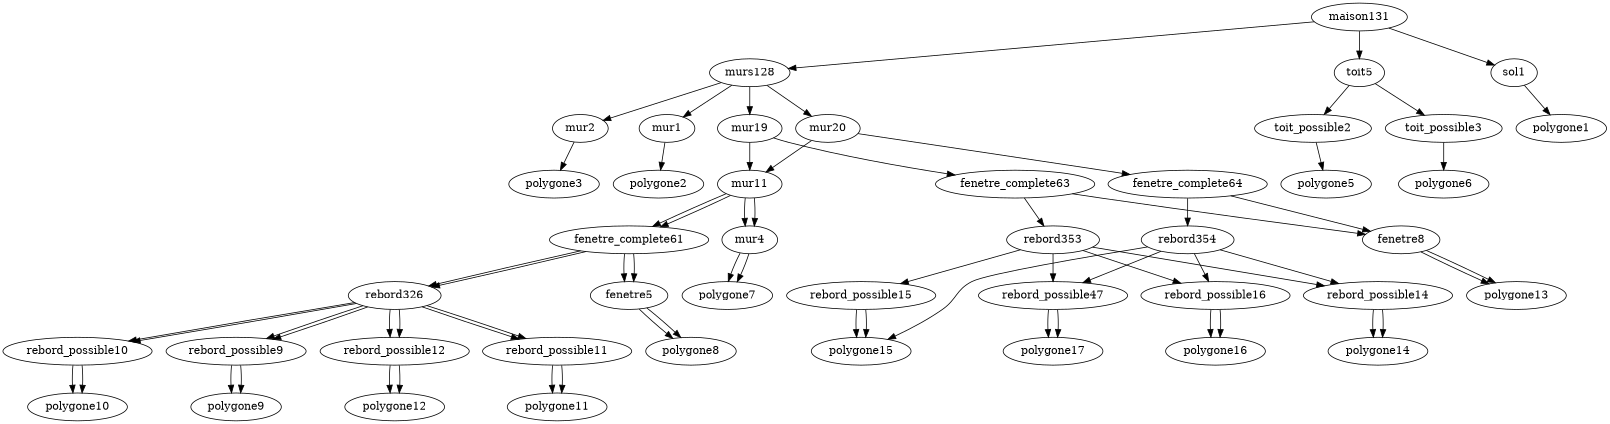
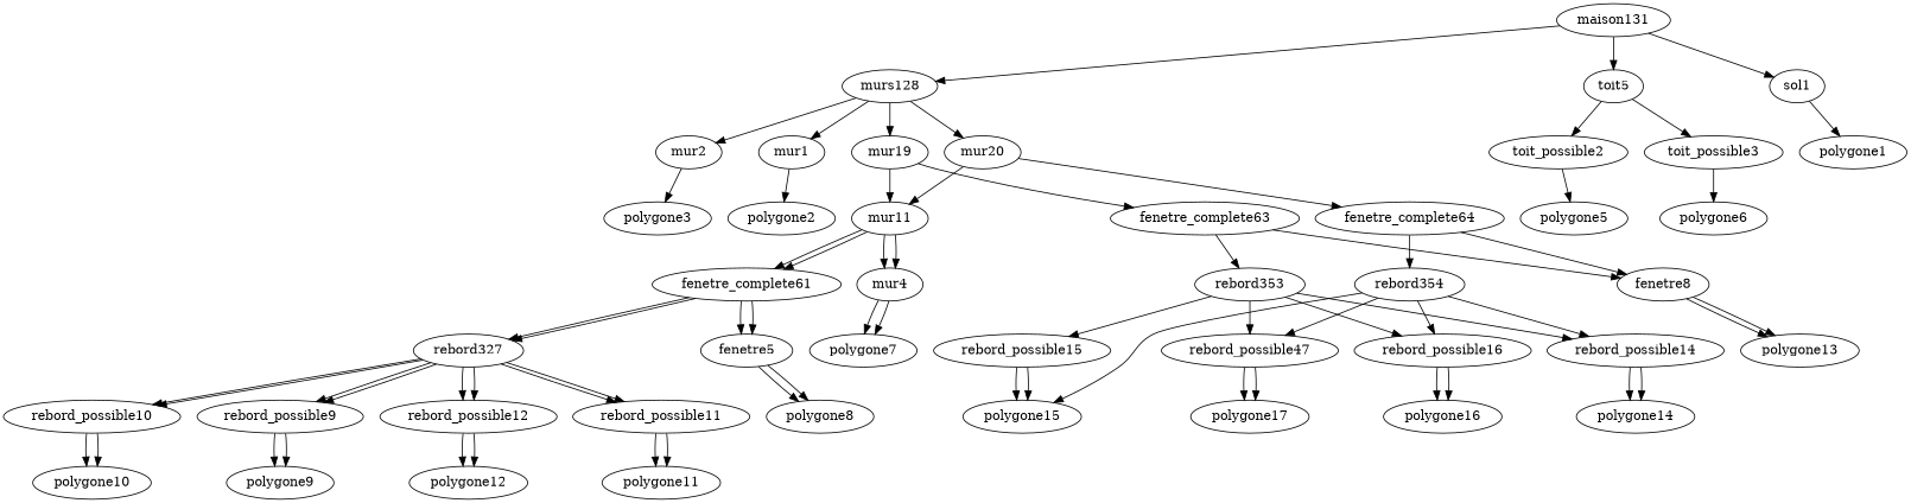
  digraph {
    maison131
    murs128
    toit5
    sol1
    mur19
    mur2
    mur20
    mur1
    toit_possible2
    toit_possible3
    polygone1
    mur11
    fenetre_complete63
    polygone3
    fenetre_complete64
    polygone2
    polygone5
    polygone6
    mur4
    fenetre_complete61
    fenetre8
    rebord353
    rebord354
    polygone7
    fenetre5
-   rebord327 [label=rebord326]
+   rebord327
    polygone13
    n28 [label=rebord_possible47]
    rebord_possible16
    rebord_possible15
    rebord_possible14
    polygone15
    polygone8
    rebord_possible12
    rebord_possible11
    rebord_possible10
    rebord_possible9
    polygone17
    polygone16
    polygone14
    polygone12
    polygone11
    polygone10
    polygone9
    maison131 -> murs128
    maison131 -> toit5
    maison131 -> sol1
    murs128 -> mur19
    murs128 -> mur2
    murs128 -> mur20
    murs128 -> mur1
    toit5 -> toit_possible2
    toit5 -> toit_possible3
    sol1 -> polygone1
    mur19 -> mur11
    mur19 -> fenetre_complete63
    mur2 -> polygone3
    mur20 -> mur11
    mur20 -> fenetre_complete64
    mur1 -> polygone2
    toit_possible2 -> polygone5
    toit_possible3 -> polygone6
    mur11 -> mur4
    mur11 -> mur4
    mur11 -> fenetre_complete61
    mur11 -> fenetre_complete61
    fenetre_complete63 -> fenetre8
    fenetre_complete63 -> rebord353
    fenetre_complete64 -> fenetre8
    fenetre_complete64 -> rebord354
    mur4 -> polygone7
    mur4 -> polygone7
    fenetre_complete61 -> fenetre5
    fenetre_complete61 -> fenetre5
    fenetre_complete61 -> rebord327
    fenetre_complete61 -> rebord327
    fenetre8 -> polygone13
    fenetre8 -> polygone13
    rebord353 -> n28
    rebord353 -> rebord_possible16
    rebord353 -> rebord_possible15
    rebord353 -> rebord_possible14
    rebord354 -> n28
    rebord354 -> rebord_possible16
    rebord354 -> rebord_possible14
    rebord354 -> polygone15
    fenetre5 -> polygone8
    fenetre5 -> polygone8
    rebord327 -> rebord_possible12
    rebord327 -> rebord_possible12
    rebord327 -> rebord_possible11
    rebord327 -> rebord_possible11
    rebord327 -> rebord_possible10
    rebord327 -> rebord_possible10
    rebord327 -> rebord_possible9
    rebord327 -> rebord_possible9
    n28 -> polygone17
    n28 -> polygone17
    rebord_possible16 -> polygone16
    rebord_possible16 -> polygone16
    rebord_possible15 -> polygone15
    rebord_possible15 -> polygone15
    rebord_possible14 -> polygone14
    rebord_possible14 -> polygone14
    rebord_possible12 -> polygone12
    rebord_possible12 -> polygone12
    rebord_possible11 -> polygone11
    rebord_possible11 -> polygone11
    rebord_possible10 -> polygone10
    rebord_possible10 -> polygone10
    rebord_possible9 -> polygone9
    rebord_possible9 -> polygone9
  }
